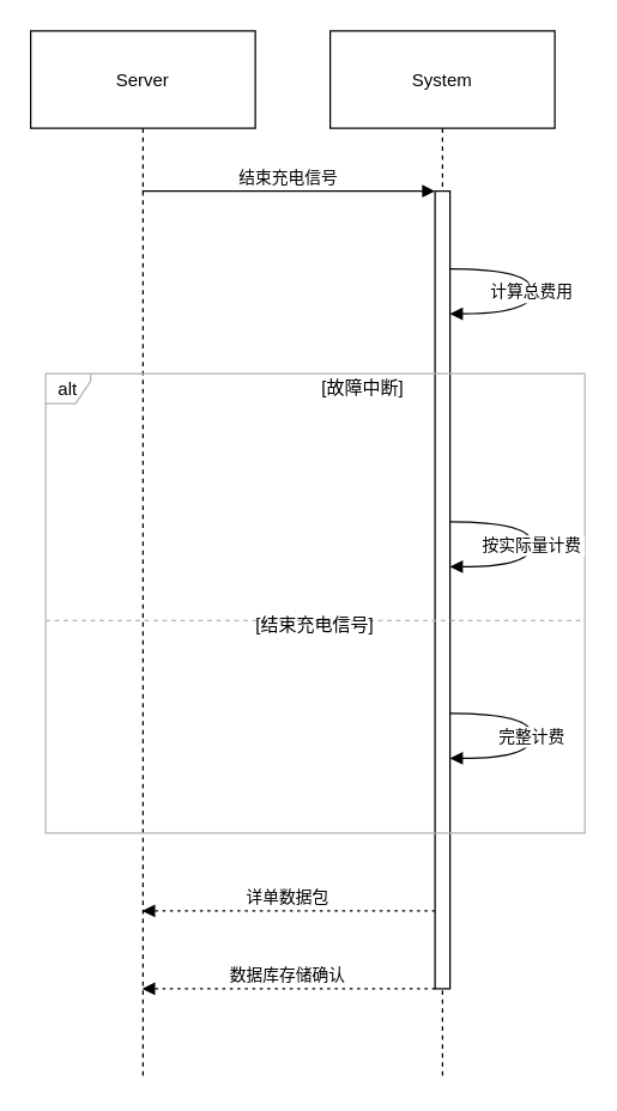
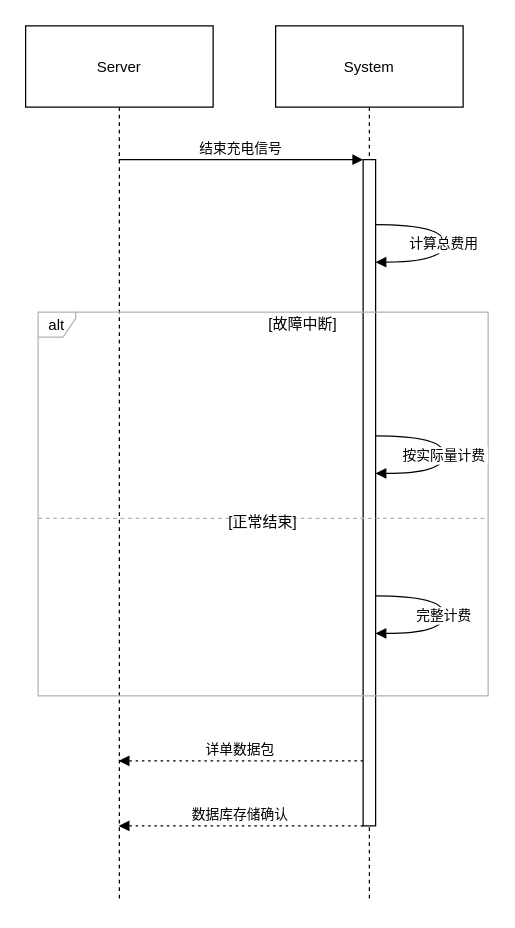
  <mxCell id="0" />
  <mxCell id="1" parent="0" />
  <mxCell id="2" value="Server" style="shape=umlLifeline;perimeter=lifelinePerimeter;whiteSpace=wrap;container=1;dropTarget=0;collapsible=0;recursiveResize=0;outlineConnect=0;portConstraint=eastwest;newEdgeStyle={&quot;edgeStyle&quot;:&quot;elbowEdgeStyle&quot;,&quot;elbow&quot;:&quot;vertical&quot;,&quot;curved&quot;:0,&quot;rounded&quot;:0};size=65;" vertex="1" parent="1"><mxGeometry x="20" y="20" width="150" height="700" as="geometry" /></mxCell>
  <mxCell id="3" value="System" style="shape=umlLifeline;perimeter=lifelinePerimeter;whiteSpace=wrap;container=1;dropTarget=0;collapsible=0;recursiveResize=0;outlineConnect=0;portConstraint=eastwest;newEdgeStyle={&quot;edgeStyle&quot;:&quot;elbowEdgeStyle&quot;,&quot;elbow&quot;:&quot;vertical&quot;,&quot;curved&quot;:0,&quot;rounded&quot;:0};size=65;" vertex="1" parent="1"><mxGeometry x="220" y="20" width="150" height="700" as="geometry" /></mxCell>
  <mxCell id="4" value="" style="points=[];perimeter=orthogonalPerimeter;outlineConnect=0;targetShapes=umlLifeline;portConstraint=eastwest;newEdgeStyle={&quot;edgeStyle&quot;:&quot;elbowEdgeStyle&quot;,&quot;elbow&quot;:&quot;vertical&quot;,&quot;curved&quot;:0,&quot;rounded&quot;:0}" vertex="1" parent="3"><mxGeometry x="70" y="107" width="10" height="533" as="geometry" /></mxCell>
  <mxCell id="5" value="alt" style="shape=umlFrame;pointerEvents=0;dropTarget=0;strokeColor=#B3B3B3;height=20;width=30" vertex="1" parent="1"><mxGeometry x="30" y="249" width="360" height="307" as="geometry" /></mxCell>
  <mxCell id="6" value="[故障中断]" style="text;strokeColor=none;fillColor=none;align=center;verticalAlign=middle;whiteSpace=wrap;" vertex="1" parent="5"><mxGeometry x="63.529" width="296.471" height="20" as="geometry" /></mxCell>
- <mxCell id="7" value="[结束充电信号]" style="shape=line;dashed=1;whiteSpace=wrap;verticalAlign=top;labelPosition=center;verticalLabelPosition=middle;align=center;strokeColor=#B3B3B3;" vertex="1" parent="5"><mxGeometry y="154" width="360" height="22" as="geometry" /></mxCell>
+ <mxCell id="7" value="[正常结束]" style="shape=line;dashed=1;whiteSpace=wrap;verticalAlign=top;labelPosition=center;verticalLabelPosition=middle;align=center;strokeColor=#B3B3B3;" vertex="1" parent="5"><mxGeometry y="154" width="360" height="22" as="geometry" /></mxCell>
  <mxCell id="8" value="结束充电信号" style="verticalAlign=bottom;edgeStyle=elbowEdgeStyle;elbow=vertical;curved=0;rounded=0;endArrow=block;" edge="1" parent="1" source="2" target="4"><mxGeometry relative="1" as="geometry"><Array as="points"><mxPoint x="202" y="127" /></Array></mxGeometry></mxCell>
  <mxCell id="9" value="计算总费用" style="curved=1;endArrow=block;rounded=0;" edge="1" parent="1" source="4" target="4"><mxGeometry relative="1" as="geometry"><Array as="points"><mxPoint x="355" y="179" /><mxPoint x="355" y="209" /></Array></mxGeometry></mxCell>
  <mxCell id="10" value="按实际量计费" style="curved=1;endArrow=block;rounded=0;" edge="1" parent="1" source="4" target="4"><mxGeometry relative="1" as="geometry"><Array as="points"><mxPoint x="355" y="348" /><mxPoint x="355" y="378" /></Array></mxGeometry></mxCell>
  <mxCell id="11" value="完整计费" style="curved=1;endArrow=block;rounded=0;" edge="1" parent="1" source="4" target="4"><mxGeometry relative="1" as="geometry"><Array as="points"><mxPoint x="355" y="476" /><mxPoint x="355" y="506" /></Array></mxGeometry></mxCell>
  <mxCell id="12" value="详单数据包" style="verticalAlign=bottom;edgeStyle=elbowEdgeStyle;elbow=vertical;curved=0;rounded=0;dashed=1;dashPattern=2 3;endArrow=block;" edge="1" parent="1" source="4" target="2"><mxGeometry relative="1" as="geometry"><Array as="points"><mxPoint x="205" y="608" /></Array></mxGeometry></mxCell>
  <mxCell id="13" value="数据库存储确认" style="verticalAlign=bottom;edgeStyle=elbowEdgeStyle;elbow=vertical;curved=0;rounded=0;dashed=1;dashPattern=2 3;endArrow=block;" edge="1" parent="1" source="4" target="2"><mxGeometry relative="1" as="geometry"><Array as="points"><mxPoint x="205" y="660" /></Array></mxGeometry></mxCell>
